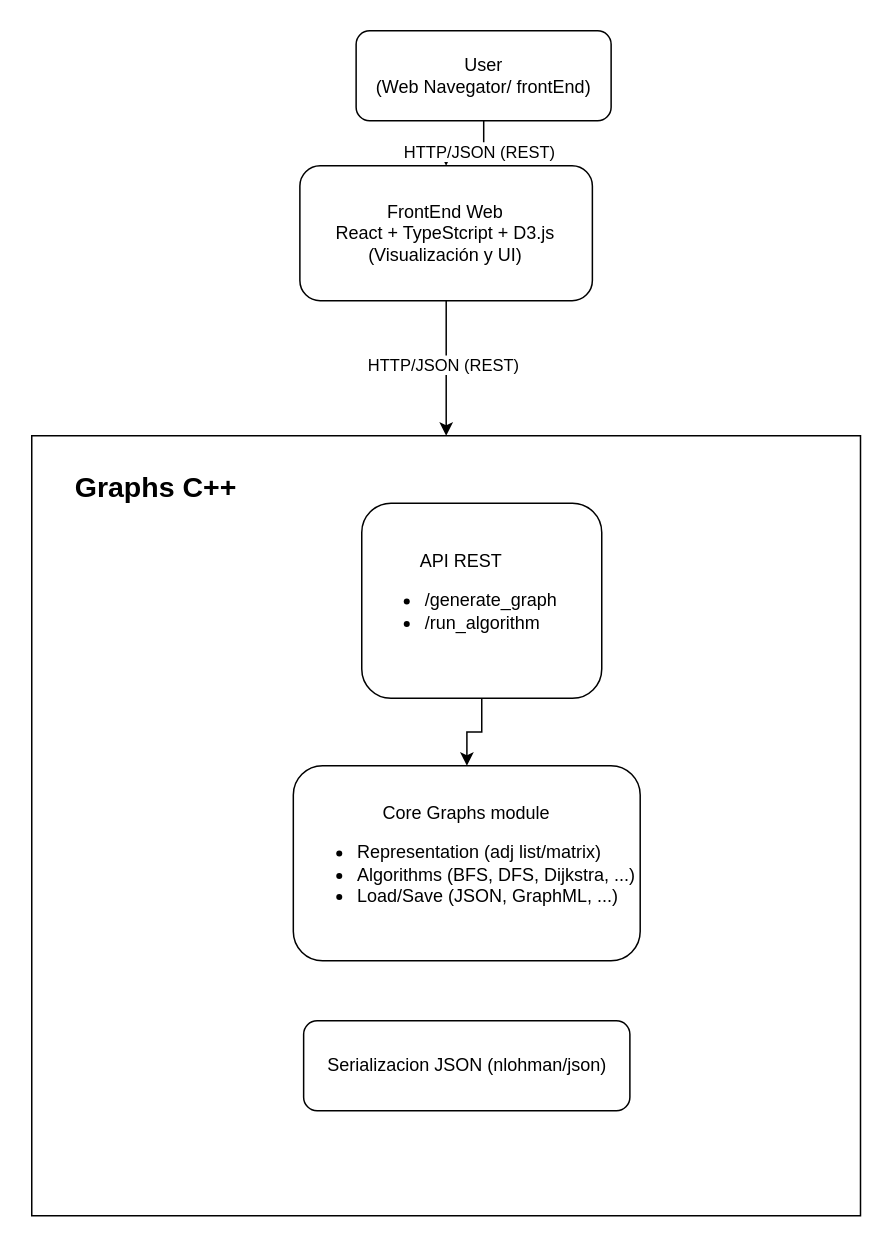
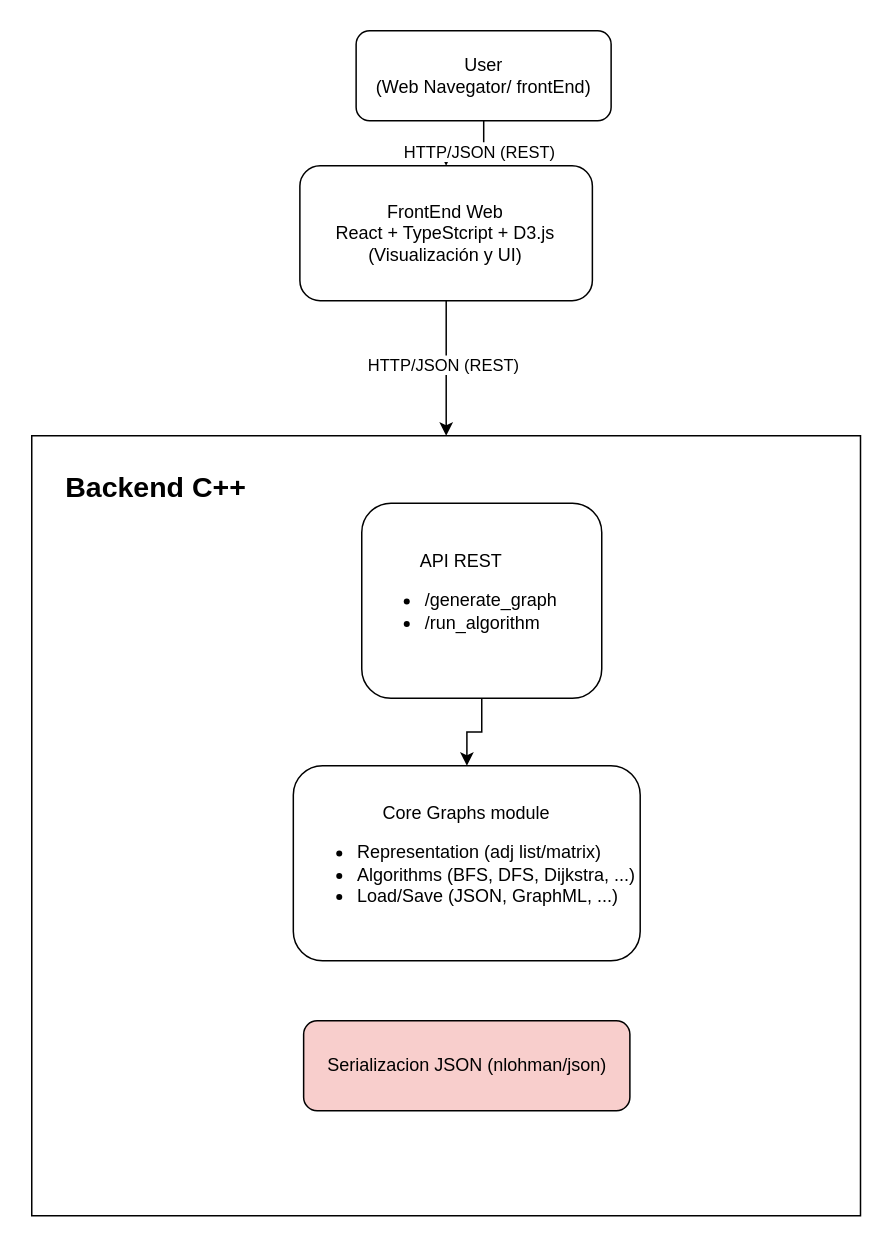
  <mxCell id="0" />
  <mxCell id="1" parent="0" />
  <mxCell id="2" style="edgeStyle=orthogonalEdgeStyle;rounded=0;orthogonalLoop=1;jettySize=auto;html=1;entryX=0.5;entryY=0;entryDx=0;entryDy=0;" edge="1" parent="1" source="6" target="9"><mxGeometry relative="1" as="geometry" /></mxCell>
  <mxCell id="3" value="Text" style="edgeLabel;html=1;align=center;verticalAlign=middle;resizable=0;points=[];" vertex="1" connectable="0" parent="2"><mxGeometry x="-0.15" relative="1" as="geometry"><mxPoint as="offset" /></mxGeometry></mxCell>
  <mxCell id="4" value="HTTP/JSON (REST)" style="edgeLabel;html=1;align=center;verticalAlign=middle;resizable=0;points=[];" vertex="1" connectable="0" parent="2"><mxGeometry x="-0.15" relative="1" as="geometry"><mxPoint as="offset" /></mxGeometry></mxCell>
  <mxCell id="5" value="" style="rounded=0;whiteSpace=wrap;html=1;" vertex="1" parent="1"><mxGeometry x="20.5" y="290" width="552.5" height="520" as="geometry" /></mxCell>
  <mxCell id="6" value="User&lt;div&gt;(Web Navegator/ frontEnd)&lt;/div&gt;" style="rounded=1;whiteSpace=wrap;html=1;" vertex="1" parent="1"><mxGeometry x="236.75" y="20" width="170" height="60" as="geometry" /></mxCell>
  <mxCell id="7" style="edgeStyle=orthogonalEdgeStyle;rounded=0;orthogonalLoop=1;jettySize=auto;html=1;" edge="1" parent="1" source="9" target="5"><mxGeometry relative="1" as="geometry" /></mxCell>
  <mxCell id="8" value="HTTP/JSON (REST)" style="edgeLabel;html=1;align=center;verticalAlign=middle;resizable=0;points=[];" vertex="1" connectable="0" parent="7"><mxGeometry x="-0.067" y="-2" relative="1" as="geometry"><mxPoint as="offset" /></mxGeometry></mxCell>
  <mxCell id="9" value="FrontEnd Web&lt;div&gt;React + TypeStcript + D3.js&lt;/div&gt;&lt;div&gt;(Visualización y UI)&lt;/div&gt;" style="rounded=1;whiteSpace=wrap;html=1;" vertex="1" parent="1"><mxGeometry x="199.25" y="110" width="195" height="90" as="geometry" /></mxCell>
  <mxCell id="10" style="edgeStyle=orthogonalEdgeStyle;rounded=0;orthogonalLoop=1;jettySize=auto;html=1;" edge="1" parent="1" source="11" target="12"><mxGeometry relative="1" as="geometry" /></mxCell>
  <mxCell id="11" value="&lt;div style=&quot;text-align: center;&quot;&gt;&lt;span style=&quot;background-color: transparent; color: light-dark(rgb(0, 0, 0), rgb(255, 255, 255));&quot;&gt;API REST&lt;/span&gt;&lt;/div&gt;&lt;div&gt;&lt;ul&gt;&lt;li style=&quot;&quot;&gt;/generate_graph&lt;/li&gt;&lt;li style=&quot;&quot;&gt;/run_algorithm&lt;/li&gt;&lt;/ul&gt;&lt;/div&gt;" style="rounded=1;whiteSpace=wrap;html=1;align=left;" vertex="1" parent="1"><mxGeometry x="240.5" y="335" width="160" height="130" as="geometry" /></mxCell>
  <mxCell id="12" value="&lt;div style=&quot;&quot;&gt;Core Graphs module&lt;/div&gt;&lt;div style=&quot;&quot;&gt;&lt;ul&gt;&lt;li style=&quot;text-align: left;&quot;&gt;Representation (adj list/matrix)&lt;/li&gt;&lt;li style=&quot;text-align: left;&quot;&gt;Algorithms (BFS, DFS, Dijkstra, ...)&lt;/li&gt;&lt;li style=&quot;text-align: left;&quot;&gt;Load/Save (JSON, GraphML, ...)&lt;/li&gt;&lt;/ul&gt;&lt;/div&gt;" style="rounded=1;whiteSpace=wrap;html=1;align=center;" vertex="1" parent="1"><mxGeometry x="194.88" y="510" width="231.25" height="130" as="geometry" /></mxCell>
- <mxCell id="13" value="&lt;div style=&quot;&quot;&gt;&lt;span style=&quot;background-color: transparent; color: light-dark(rgb(0, 0, 0), rgb(255, 255, 255));&quot;&gt;Serializacion JSON (nlohman/json)&lt;/span&gt;&lt;/div&gt;" style="rounded=1;whiteSpace=wrap;html=1;align=center;" vertex="1" parent="1"><mxGeometry x="201.76" y="680" width="217.5" height="60" as="geometry" /></mxCell>
- <mxCell id="14" value="Graphs C++" style="text;html=1;align=center;verticalAlign=middle;resizable=0;points=[];autosize=1;strokeColor=none;fillColor=none;fontSize=19;fontStyle=1" vertex="1" parent="1"><mxGeometry x="33" y="305" width="140" height="40" as="geometry" /></mxCell>
+ <mxCell id="13" value="&lt;div style=&quot;&quot;&gt;&lt;span style=&quot;background-color: transparent; color: light-dark(rgb(0, 0, 0), rgb(255, 255, 255));&quot;&gt;Serializacion JSON (nlohman/json)&lt;/span&gt;&lt;/div&gt;" style="rounded=1;whiteSpace=wrap;html=1;align=center;fillColor=#f8cecc;" vertex="1" parent="1"><mxGeometry x="201.76" y="680" width="217.5" height="60" as="geometry" /></mxCell>
+ <mxCell id="14" value="Backend C++" style="text;html=1;align=center;verticalAlign=middle;resizable=0;points=[];autosize=1;strokeColor=none;fillColor=none;fontSize=19;fontStyle=1" vertex="1" parent="1"><mxGeometry x="33" y="305" width="140" height="40" as="geometry" /></mxCell>
